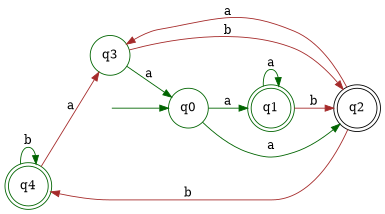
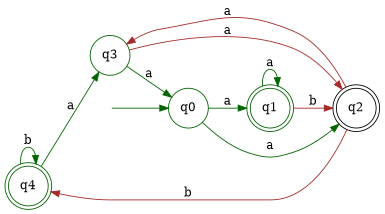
  digraph {
    rankdir=LR
    node [color=darkgreen shape=doublecircle]
    edge [color=darkgreen]
    q4
    q3 [shape=circle]
    q2 [color=black]
    q0 [shape=circle]
    __start__ [shape=point style=invis color=""]
    q1
    q4 -> q4 [label=b]
-   q4 -> q3 [color=brown label=a]
-   q3 -> q2 [color=brown label=b]
+   q4 -> q3 [label=a]
+   q3 -> q2 [color=brown label=a]
    q3 -> q0 [label=a]
    q2 -> q4 [color=brown label=b]
    q2 -> q3 [color=brown label=a]
    q0 -> q2 [label=a]
    q0 -> q1 [label=a]
    __start__ -> q0
    q1 -> q2 [color=brown label=b]
    q1 -> q1 [label=a]
  }
